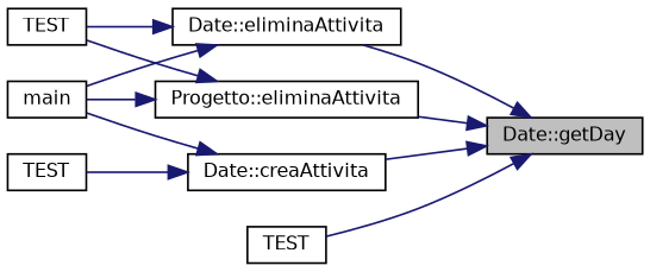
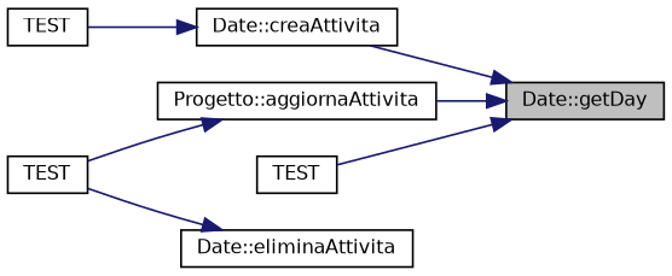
  digraph {
    rankdir=RL
    node [color=black fillcolor=white fontname=Helvetica fontsize=10 shape=record style=filled]
    edge [color=midnightblue dir=back fontname=Helvetica fontsize=10 labelfontname=Helvetica labelfontsize=10 style=solid]
    n1 [fillcolor=grey75 fontcolor=black height=0.2 label="Date::getDay" width=0.4]
    n2 [height=0.2 label="Date::creaAttivita" width=0.4]
    n3 [height=0.2 label="Date::eliminaAttivita" width=0.4]
-   n4 [height=0.2 label="Progetto::eliminaAttivita" width=0.4]
+   n4 [height=0.2 label="Progetto::aggiornaAttivita" width=0.4]
    n5 [height=0.2 label=TEST width=0.4]
-   n6 [height=0.2 label=main width=0.4]
    n7 [height=0.2 label=TEST width=0.4]
    n8 [height=0.2 label=TEST width=0.4]
    n1 -> n2
-   n1 -> n3
    n1 -> n4
    n1 -> n5
-   n2 -> n6
    n2 -> n7
-   n3 -> n6
    n3 -> n8
-   n4 -> n6
    n4 -> n8
  }
